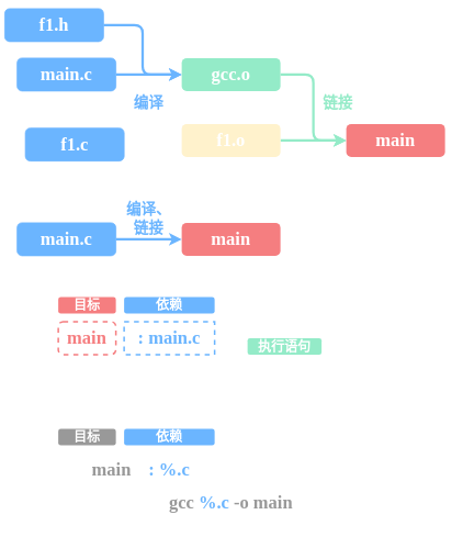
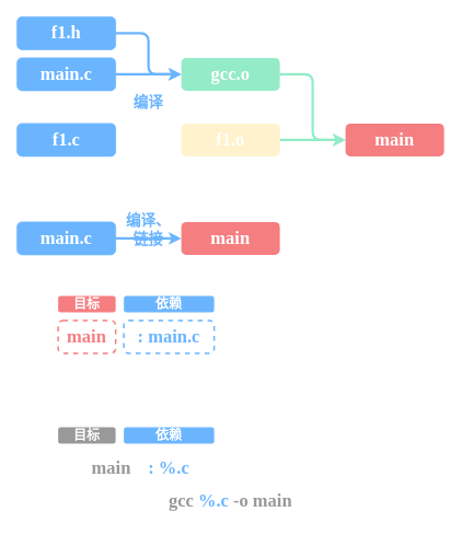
  <mxCell id="0" />
  <mxCell id="1" parent="0" />
  <mxCell id="2" style="edgeStyle=orthogonalEdgeStyle;rounded=0;orthogonalLoop=1;jettySize=auto;html=1;exitX=1;exitY=0.5;exitDx=0;exitDy=0;entryX=0;entryY=0.5;entryDx=0;entryDy=0;strokeColor=#6BB5FF;strokeWidth=3;" parent="1" source="3" target="6" edge="1"><mxGeometry relative="1" as="geometry" /></mxCell>
  <mxCell id="3" value="main.c" style="rounded=1;whiteSpace=wrap;html=1;fillColor=#6BB5FF;strokeColor=#6BB5FF;fontStyle=1;fontFamily=Comic Sans MS;fontSize=22;fontColor=#FFFFFF;" parent="1" vertex="1"><mxGeometry x="20" y="70" width="120" height="40" as="geometry" /></mxCell>
- <mxCell id="4" value="f1.c" style="rounded=1;whiteSpace=wrap;html=1;fillColor=#6BB5FF;strokeColor=#6BB5FF;fontStyle=1;fontFamily=Comic Sans MS;fontSize=22;fontColor=#FFFFFF;" parent="1" vertex="1"><mxGeometry x="30" y="155" width="120" height="40" as="geometry" /></mxCell>
+ <mxCell id="4" value="f1.c" style="rounded=1;whiteSpace=wrap;html=1;fillColor=#6BB5FF;strokeColor=#6BB5FF;fontStyle=1;fontFamily=Comic Sans MS;fontSize=22;fontColor=#FFFFFF;" parent="1" vertex="1"><mxGeometry x="20" y="150" width="120" height="40" as="geometry" /></mxCell>
  <mxCell id="5" style="edgeStyle=orthogonalEdgeStyle;rounded=1;orthogonalLoop=1;jettySize=auto;html=1;exitX=1;exitY=0.5;exitDx=0;exitDy=0;entryX=0;entryY=0.5;entryDx=0;entryDy=0;strokeColor=#94EBC8;strokeWidth=3;fontFamily=HYYouYuan;fontSize=18;fontColor=#6BB5FF;" parent="1" source="6" target="12" edge="1"><mxGeometry relative="1" as="geometry" /></mxCell>
  <mxCell id="6" value="gcc.o" style="rounded=1;whiteSpace=wrap;html=1;fillColor=#94EBC8;strokeColor=none;fontStyle=1;fontFamily=Comic Sans MS;fontSize=22;fontColor=#FFFFFF;" parent="1" vertex="1"><mxGeometry x="220" y="70" width="120" height="40" as="geometry" /></mxCell>
  <mxCell id="7" style="edgeStyle=orthogonalEdgeStyle;rounded=1;orthogonalLoop=1;jettySize=auto;html=1;exitX=1;exitY=0.5;exitDx=0;exitDy=0;entryX=0;entryY=0.5;entryDx=0;entryDy=0;strokeColor=#6BB5FF;strokeWidth=3;" parent="1" source="8" target="6" edge="1"><mxGeometry relative="1" as="geometry" /></mxCell>
- <mxCell id="8" value="f1.h" style="rounded=1;whiteSpace=wrap;html=1;fillColor=#6BB5FF;strokeColor=#6BB5FF;fontStyle=1;fontFamily=Comic Sans MS;fontSize=22;fontColor=#FFFFFF;" parent="1" vertex="1"><mxGeometry x="5" y="10" width="120" height="40" as="geometry" /></mxCell>
+ <mxCell id="8" value="f1.h" style="rounded=1;whiteSpace=wrap;html=1;fillColor=#6BB5FF;strokeColor=#6BB5FF;fontStyle=1;fontFamily=Comic Sans MS;fontSize=22;fontColor=#FFFFFF;" parent="1" vertex="1"><mxGeometry x="20" y="20" width="120" height="40" as="geometry" /></mxCell>
  <mxCell id="9" style="edgeStyle=orthogonalEdgeStyle;rounded=1;orthogonalLoop=1;jettySize=auto;html=1;exitX=1;exitY=0.5;exitDx=0;exitDy=0;strokeColor=#94EBC8;strokeWidth=3;fontFamily=HYYouYuan;fontSize=18;fontColor=#6BB5FF;" parent="1" source="10" edge="1"><mxGeometry relative="1" as="geometry"><mxPoint x="420" y="170" as="targetPoint" /></mxGeometry></mxCell>
  <mxCell id="10" value="f1.o" style="rounded=1;whiteSpace=wrap;html=1;fillColor=#fff2cc;strokeColor=none;fontStyle=1;fontFamily=Comic Sans MS;fontSize=22;fontColor=#FFFFFF;" parent="1" vertex="1"><mxGeometry x="220" y="150" width="120" height="40" as="geometry" /></mxCell>
  <mxCell id="11" value="编译" style="text;html=1;strokeColor=none;fillColor=none;align=center;verticalAlign=middle;whiteSpace=wrap;rounded=0;fontFamily=HYYouYuan;fontSize=18;fontStyle=1;fontColor=#6BB5FF;" parent="1" vertex="1"><mxGeometry x="150" y="110" width="60" height="30" as="geometry" /></mxCell>
  <mxCell id="12" value="main" style="rounded=1;whiteSpace=wrap;html=1;fillColor=#F57E80;strokeColor=none;fontStyle=1;fontFamily=Comic Sans MS;fontSize=22;fontColor=#FFFFFF;" parent="1" vertex="1"><mxGeometry x="420" y="150" width="120" height="40" as="geometry" /></mxCell>
- <mxCell id="13" value="链接" style="text;html=1;strokeColor=none;fillColor=none;align=center;verticalAlign=middle;whiteSpace=wrap;rounded=0;fontFamily=HYYouYuan;fontSize=18;fontStyle=1;fontColor=#94EBC8;" parent="1" vertex="1"><mxGeometry x="380" y="110" width="60" height="30" as="geometry" /></mxCell>
  <mxCell id="14" style="edgeStyle=orthogonalEdgeStyle;rounded=1;orthogonalLoop=1;jettySize=auto;html=1;exitX=1;exitY=0.5;exitDx=0;exitDy=0;entryX=0;entryY=0.5;entryDx=0;entryDy=0;strokeColor=#6BB5FF;strokeWidth=3;fontFamily=HYYouYuan;fontSize=18;fontColor=#94EBC8;" parent="1" source="15" target="16" edge="1"><mxGeometry relative="1" as="geometry" /></mxCell>
  <mxCell id="15" value="main.c" style="rounded=1;whiteSpace=wrap;html=1;fillColor=#6BB5FF;strokeColor=#6BB5FF;fontStyle=1;fontFamily=Comic Sans MS;fontSize=22;fontColor=#FFFFFF;" parent="1" vertex="1"><mxGeometry x="20" y="270" width="120" height="40" as="geometry" /></mxCell>
  <mxCell id="16" value="main" style="rounded=1;whiteSpace=wrap;html=1;fillColor=#F57E80;strokeColor=none;fontStyle=1;fontFamily=Comic Sans MS;fontSize=22;fontColor=#FFFFFF;" parent="1" vertex="1"><mxGeometry x="220" y="270" width="120" height="40" as="geometry" /></mxCell>
- <mxCell id="17" value="编译、链接" style="text;html=1;strokeColor=none;fillColor=none;align=center;verticalAlign=middle;whiteSpace=wrap;rounded=0;fontFamily=HYYouYuan;fontSize=18;fontStyle=1;fontColor=#6BB5FF;" parent="1" vertex="1"><mxGeometry x="150" y="250" width="60" height="30" as="geometry" /></mxCell>
- <mxCell id="18" value=": main.c" style="whiteSpace=wrap;html=1;fillColor=none;strokeColor=#6BB5FF;fontStyle=1;fontFamily=Comic Sans MS;fontSize=22;fontColor=#6BB5FF;dashed=1;strokeWidth=2;rounded=0;" parent="1" vertex="1"><mxGeometry x="150" y="390" width="110" height="40" as="geometry" /></mxCell>
+ <mxCell id="17" value="编译、链接" style="text;html=1;strokeColor=none;fillColor=none;align=center;verticalAlign=middle;whiteSpace=wrap;rounded=0;fontFamily=HYYouYuan;fontSize=18;fontStyle=1;fontColor=#6BB5FF;" parent="1" vertex="1"><mxGeometry x="150" y="265" width="60" height="30" as="geometry" /></mxCell>
+ <mxCell id="18" value=": main.c" style="rounded=1;whiteSpace=wrap;html=1;fillColor=none;strokeColor=#6BB5FF;fontStyle=1;fontFamily=Comic Sans MS;fontSize=22;fontColor=#6BB5FF;dashed=1;strokeWidth=2;" parent="1" vertex="1"><mxGeometry x="150" y="390" width="110" height="40" as="geometry" /></mxCell>
  <mxCell id="19" value="main" style="rounded=1;whiteSpace=wrap;html=1;fillColor=none;strokeColor=#F57E80;fontStyle=1;fontFamily=Comic Sans MS;fontSize=22;fontColor=#F57E80;dashed=1;strokeWidth=2;" parent="1" vertex="1"><mxGeometry x="70" y="390" width="70" height="40" as="geometry" /></mxCell>
  <mxCell id="20" value="目标" style="text;html=1;strokeColor=none;fillColor=#F57E80;align=center;verticalAlign=middle;whiteSpace=wrap;rounded=1;fontSize=16;fontFamily=HYYouYuan;fontColor=#FFFFFF;fontStyle=1" parent="1" vertex="1"><mxGeometry x="70" y="360" width="70" height="20" as="geometry" /></mxCell>
  <mxCell id="21" value="依赖" style="text;html=1;strokeColor=none;fillColor=#6BB5FF;align=center;verticalAlign=middle;whiteSpace=wrap;rounded=1;fontSize=16;fontFamily=HYYouYuan;fontColor=#FFFFFF;fontStyle=1" parent="1" vertex="1"><mxGeometry x="150" y="360" width="110" height="20" as="geometry" /></mxCell>
- <mxCell id="22" value="执行语句" style="text;html=1;strokeColor=none;fillColor=#94EBC8;align=center;verticalAlign=middle;whiteSpace=wrap;rounded=1;fontSize=16;fontFamily=HYYouYuan;fontColor=#FFFFFF;fontStyle=1" parent="1" vertex="1"><mxGeometry x="300" y="410" width="90" height="20" as="geometry" /></mxCell>
  <mxCell id="23" value=": %.c" style="rounded=1;whiteSpace=wrap;html=1;fillColor=none;strokeColor=none;fontStyle=1;fontFamily=Comic Sans MS;fontSize=22;fontColor=#6BB5FF;dashed=1;strokeWidth=2;" vertex="1" parent="1"><mxGeometry x="150" y="550" width="110" height="40" as="geometry" /></mxCell>
  <mxCell id="24" value="main" style="rounded=1;whiteSpace=wrap;html=1;fillColor=none;strokeColor=none;fontStyle=1;fontFamily=Comic Sans MS;fontSize=22;fontColor=#999999;dashed=1;strokeWidth=2;" vertex="1" parent="1"><mxGeometry x="100" y="550" width="70" height="40" as="geometry" /></mxCell>
  <mxCell id="25" value="gcc &lt;font color=&quot;#6bb5ff&quot;&gt;%.c&lt;/font&gt; -o main" style="rounded=1;whiteSpace=wrap;html=1;fillColor=none;strokeColor=none;fontStyle=1;fontFamily=Comic Sans MS;fontSize=22;fontColor=#999999;dashed=1;strokeWidth=2;" vertex="1" parent="1"><mxGeometry x="170" y="590" width="220" height="40" as="geometry" /></mxCell>
  <mxCell id="26" value="目标" style="text;html=1;strokeColor=none;fillColor=#999999;align=center;verticalAlign=middle;whiteSpace=wrap;rounded=1;fontSize=16;fontFamily=HYYouYuan;fontColor=#FFFFFF;fontStyle=1" vertex="1" parent="1"><mxGeometry x="70" y="520" width="70" height="20" as="geometry" /></mxCell>
  <mxCell id="27" value="依赖" style="text;html=1;strokeColor=none;fillColor=#6BB5FF;align=center;verticalAlign=middle;whiteSpace=wrap;rounded=1;fontSize=16;fontFamily=HYYouYuan;fontColor=#FFFFFF;fontStyle=1" vertex="1" parent="1"><mxGeometry x="150" y="520" width="110" height="20" as="geometry" /></mxCell>
